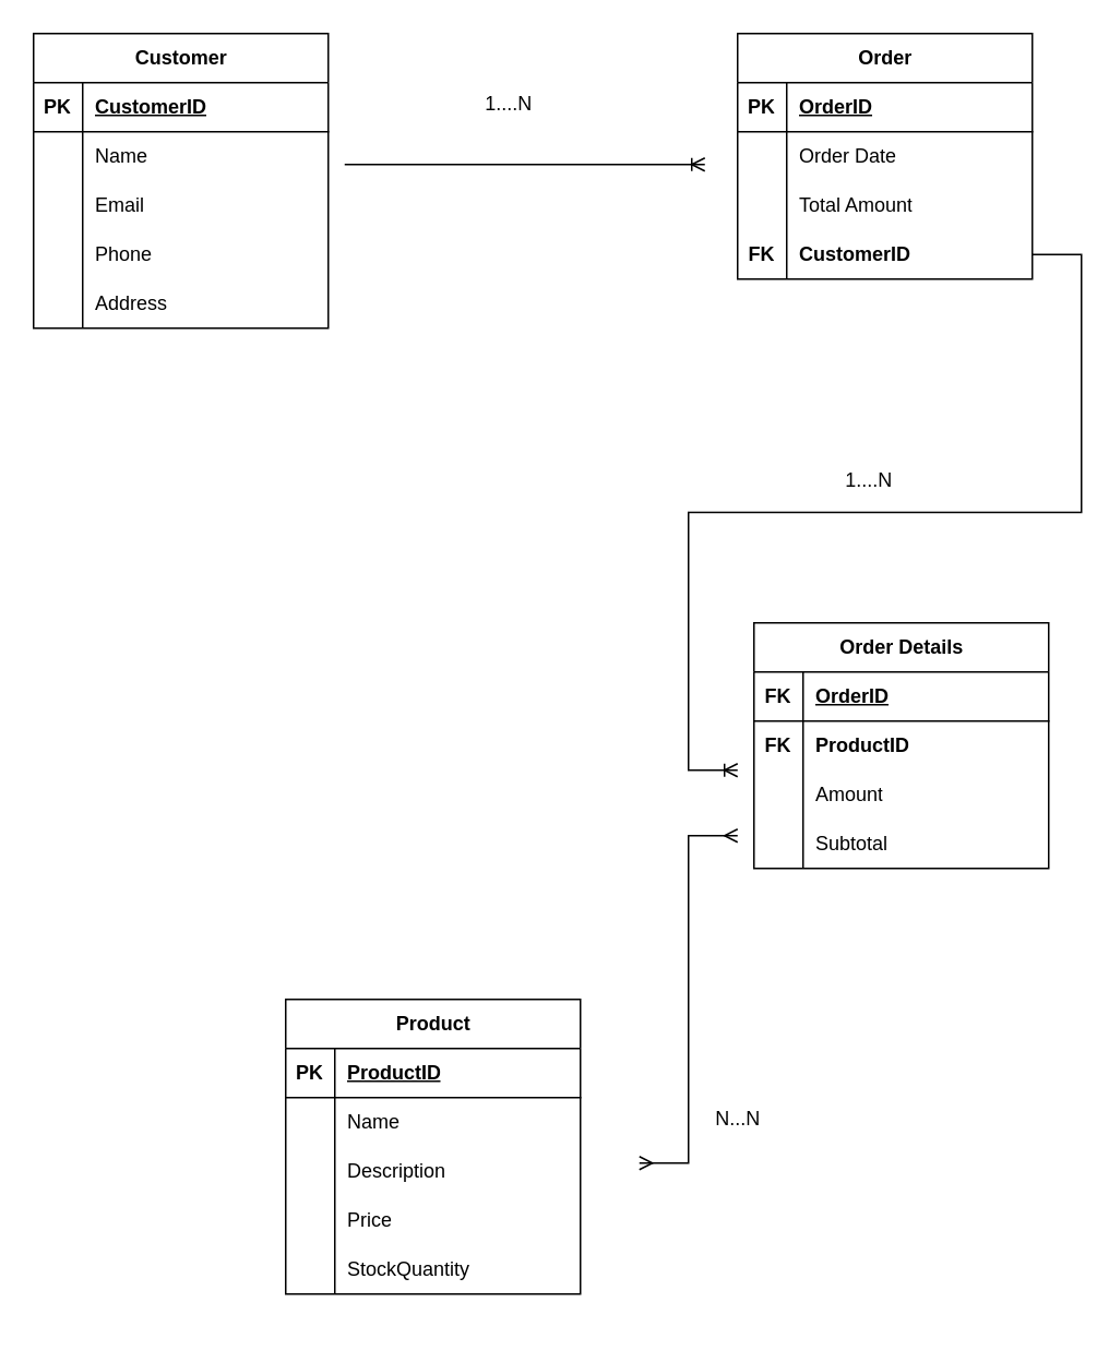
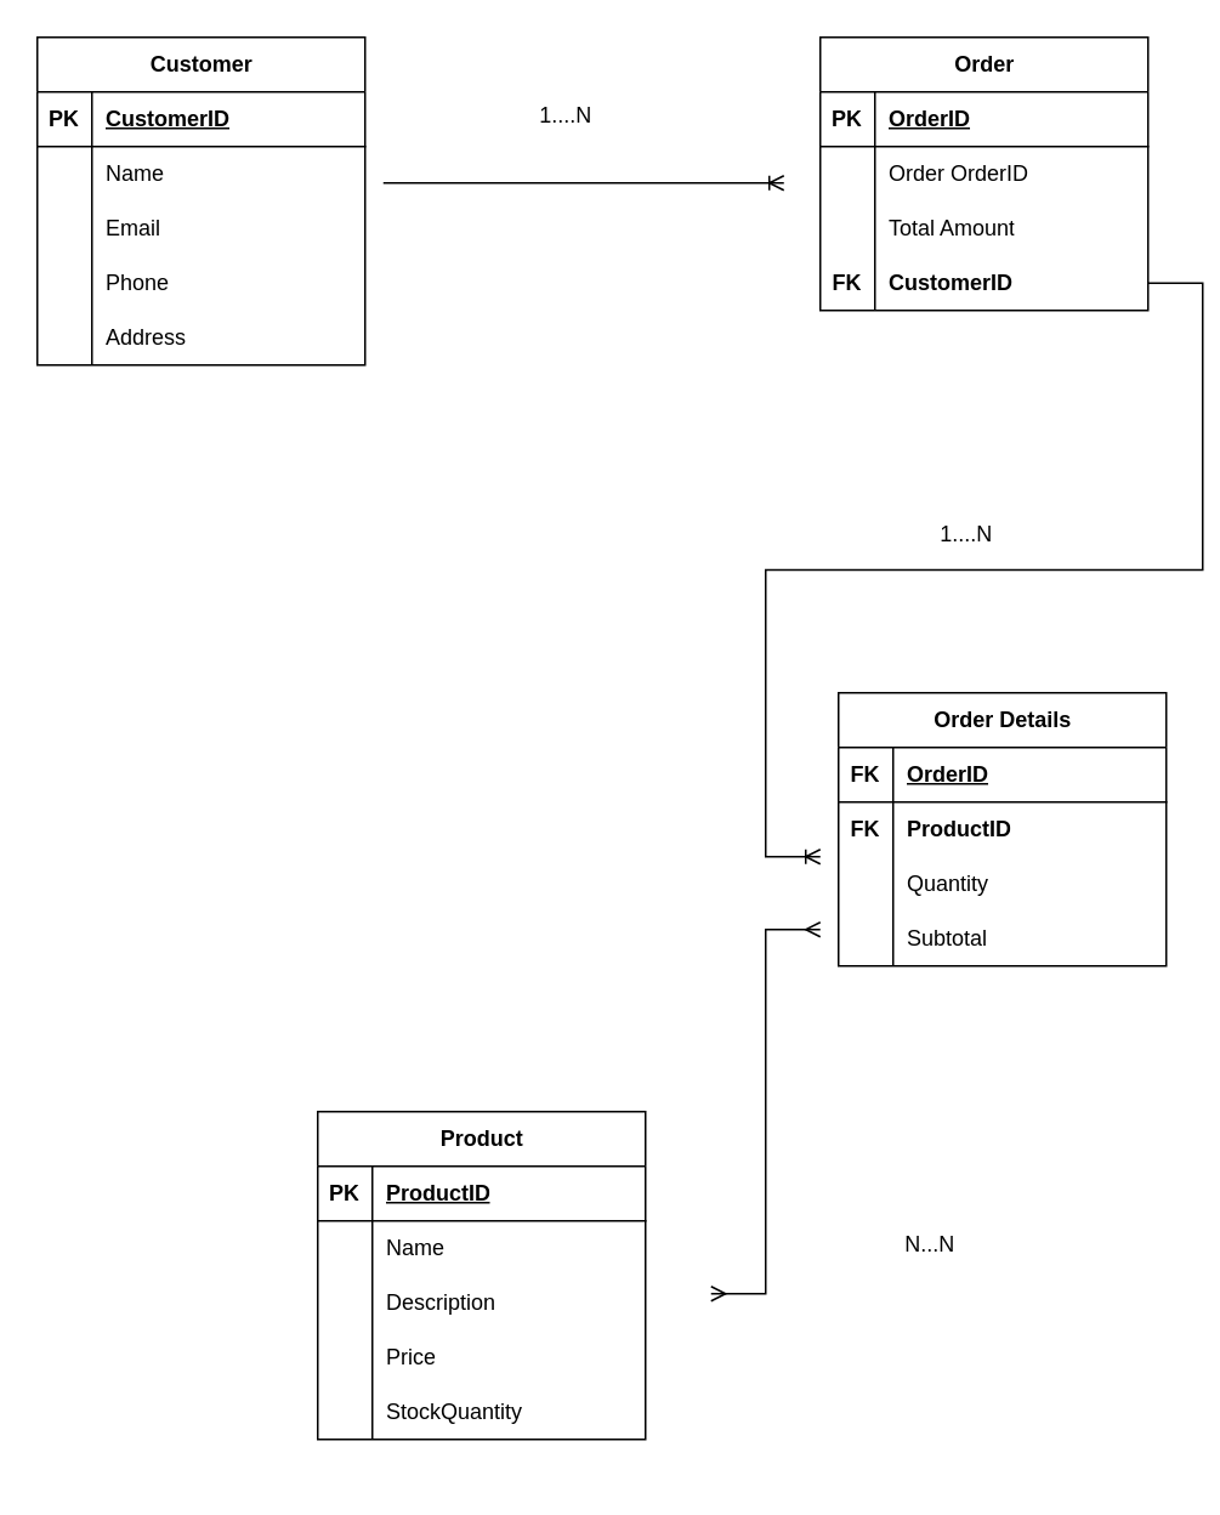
  <mxCell id="0" />
  <mxCell id="1" parent="0" />
  <mxCell id="2" value="Customer" style="shape=table;startSize=30;container=1;collapsible=1;childLayout=tableLayout;fixedRows=1;rowLines=0;fontStyle=1;align=center;resizeLast=1;html=1;" vertex="1" parent="1"><mxGeometry x="20" y="20" width="180" height="180" as="geometry" /></mxCell>
  <mxCell id="3" value="" style="shape=tableRow;horizontal=0;startSize=0;swimlaneHead=0;swimlaneBody=0;fillColor=none;collapsible=0;dropTarget=0;points=[[0,0.5],[1,0.5]];portConstraint=eastwest;top=0;left=0;right=0;bottom=1;" vertex="1" parent="2"><mxGeometry y="30" width="180" height="30" as="geometry" /></mxCell>
  <mxCell id="4" value="PK" style="shape=partialRectangle;connectable=0;fillColor=none;top=0;left=0;bottom=0;right=0;fontStyle=1;overflow=hidden;whiteSpace=wrap;html=1;" vertex="1" parent="3"><mxGeometry width="30" height="30" as="geometry"><mxRectangle width="30" height="30" as="alternateBounds" /></mxGeometry></mxCell>
  <mxCell id="5" value="CustomerID" style="shape=partialRectangle;connectable=0;fillColor=none;top=0;left=0;bottom=0;right=0;align=left;spacingLeft=6;fontStyle=5;overflow=hidden;whiteSpace=wrap;html=1;" vertex="1" parent="3"><mxGeometry x="30" width="150" height="30" as="geometry"><mxRectangle width="150" height="30" as="alternateBounds" /></mxGeometry></mxCell>
  <mxCell id="6" value="" style="shape=tableRow;horizontal=0;startSize=0;swimlaneHead=0;swimlaneBody=0;fillColor=none;collapsible=0;dropTarget=0;points=[[0,0.5],[1,0.5]];portConstraint=eastwest;top=0;left=0;right=0;bottom=0;" vertex="1" parent="2"><mxGeometry y="60" width="180" height="30" as="geometry" /></mxCell>
  <mxCell id="7" value="" style="shape=partialRectangle;connectable=0;fillColor=none;top=0;left=0;bottom=0;right=0;editable=1;overflow=hidden;whiteSpace=wrap;html=1;" vertex="1" parent="6"><mxGeometry width="30" height="30" as="geometry"><mxRectangle width="30" height="30" as="alternateBounds" /></mxGeometry></mxCell>
  <mxCell id="8" value="Name" style="shape=partialRectangle;connectable=0;fillColor=none;top=0;left=0;bottom=0;right=0;align=left;spacingLeft=6;overflow=hidden;whiteSpace=wrap;html=1;" vertex="1" parent="6"><mxGeometry x="30" width="150" height="30" as="geometry"><mxRectangle width="150" height="30" as="alternateBounds" /></mxGeometry></mxCell>
  <mxCell id="9" value="" style="shape=tableRow;horizontal=0;startSize=0;swimlaneHead=0;swimlaneBody=0;fillColor=none;collapsible=0;dropTarget=0;points=[[0,0.5],[1,0.5]];portConstraint=eastwest;top=0;left=0;right=0;bottom=0;" vertex="1" parent="2"><mxGeometry y="90" width="180" height="30" as="geometry" /></mxCell>
  <mxCell id="10" value="" style="shape=partialRectangle;connectable=0;fillColor=none;top=0;left=0;bottom=0;right=0;editable=1;overflow=hidden;whiteSpace=wrap;html=1;" vertex="1" parent="9"><mxGeometry width="30" height="30" as="geometry"><mxRectangle width="30" height="30" as="alternateBounds" /></mxGeometry></mxCell>
  <mxCell id="11" value="Email" style="shape=partialRectangle;connectable=0;fillColor=none;top=0;left=0;bottom=0;right=0;align=left;spacingLeft=6;overflow=hidden;whiteSpace=wrap;html=1;" vertex="1" parent="9"><mxGeometry x="30" width="150" height="30" as="geometry"><mxRectangle width="150" height="30" as="alternateBounds" /></mxGeometry></mxCell>
  <mxCell id="12" value="" style="shape=tableRow;horizontal=0;startSize=0;swimlaneHead=0;swimlaneBody=0;fillColor=none;collapsible=0;dropTarget=0;points=[[0,0.5],[1,0.5]];portConstraint=eastwest;top=0;left=0;right=0;bottom=0;" vertex="1" parent="2"><mxGeometry y="120" width="180" height="30" as="geometry" /></mxCell>
  <mxCell id="13" value="" style="shape=partialRectangle;connectable=0;fillColor=none;top=0;left=0;bottom=0;right=0;editable=1;overflow=hidden;whiteSpace=wrap;html=1;" vertex="1" parent="12"><mxGeometry width="30" height="30" as="geometry"><mxRectangle width="30" height="30" as="alternateBounds" /></mxGeometry></mxCell>
  <mxCell id="14" value="Phone" style="shape=partialRectangle;connectable=0;fillColor=none;top=0;left=0;bottom=0;right=0;align=left;spacingLeft=6;overflow=hidden;whiteSpace=wrap;html=1;" vertex="1" parent="12"><mxGeometry x="30" width="150" height="30" as="geometry"><mxRectangle width="150" height="30" as="alternateBounds" /></mxGeometry></mxCell>
  <mxCell id="15" value="" style="shape=tableRow;horizontal=0;startSize=0;swimlaneHead=0;swimlaneBody=0;fillColor=none;collapsible=0;dropTarget=0;points=[[0,0.5],[1,0.5]];portConstraint=eastwest;top=0;left=0;right=0;bottom=0;" vertex="1" parent="2"><mxGeometry y="150" width="180" height="30" as="geometry" /></mxCell>
  <mxCell id="16" value="" style="shape=partialRectangle;connectable=0;fillColor=none;top=0;left=0;bottom=0;right=0;editable=1;overflow=hidden;whiteSpace=wrap;html=1;" vertex="1" parent="15"><mxGeometry width="30" height="30" as="geometry"><mxRectangle width="30" height="30" as="alternateBounds" /></mxGeometry></mxCell>
  <mxCell id="17" value="Address" style="shape=partialRectangle;connectable=0;fillColor=none;top=0;left=0;bottom=0;right=0;align=left;spacingLeft=6;overflow=hidden;whiteSpace=wrap;html=1;" vertex="1" parent="15"><mxGeometry x="30" width="150" height="30" as="geometry"><mxRectangle width="150" height="30" as="alternateBounds" /></mxGeometry></mxCell>
  <mxCell id="18" value="Order" style="shape=table;startSize=30;container=1;collapsible=1;childLayout=tableLayout;fixedRows=1;rowLines=0;fontStyle=1;align=center;resizeLast=1;html=1;" vertex="1" parent="1"><mxGeometry x="450" y="20" width="180" height="150" as="geometry" /></mxCell>
  <mxCell id="19" value="" style="shape=tableRow;horizontal=0;startSize=0;swimlaneHead=0;swimlaneBody=0;fillColor=none;collapsible=0;dropTarget=0;points=[[0,0.5],[1,0.5]];portConstraint=eastwest;top=0;left=0;right=0;bottom=1;" vertex="1" parent="18"><mxGeometry y="30" width="180" height="30" as="geometry" /></mxCell>
  <mxCell id="20" value="PK" style="shape=partialRectangle;connectable=0;fillColor=none;top=0;left=0;bottom=0;right=0;fontStyle=1;overflow=hidden;whiteSpace=wrap;html=1;" vertex="1" parent="19"><mxGeometry width="30" height="30" as="geometry"><mxRectangle width="30" height="30" as="alternateBounds" /></mxGeometry></mxCell>
  <mxCell id="21" value="OrderID" style="shape=partialRectangle;connectable=0;fillColor=none;top=0;left=0;bottom=0;right=0;align=left;spacingLeft=6;fontStyle=5;overflow=hidden;whiteSpace=wrap;html=1;" vertex="1" parent="19"><mxGeometry x="30" width="150" height="30" as="geometry"><mxRectangle width="150" height="30" as="alternateBounds" /></mxGeometry></mxCell>
  <mxCell id="22" value="" style="shape=tableRow;horizontal=0;startSize=0;swimlaneHead=0;swimlaneBody=0;fillColor=none;collapsible=0;dropTarget=0;points=[[0,0.5],[1,0.5]];portConstraint=eastwest;top=0;left=0;right=0;bottom=0;" vertex="1" parent="18"><mxGeometry y="60" width="180" height="30" as="geometry" /></mxCell>
  <mxCell id="23" value="" style="shape=partialRectangle;connectable=0;fillColor=none;top=0;left=0;bottom=0;right=0;editable=1;overflow=hidden;whiteSpace=wrap;html=1;" vertex="1" parent="22"><mxGeometry width="30" height="30" as="geometry"><mxRectangle width="30" height="30" as="alternateBounds" /></mxGeometry></mxCell>
- <mxCell id="24" value="Order Date" style="shape=partialRectangle;connectable=0;fillColor=none;top=0;left=0;bottom=0;right=0;align=left;spacingLeft=6;overflow=hidden;whiteSpace=wrap;html=1;" vertex="1" parent="22"><mxGeometry x="30" width="150" height="30" as="geometry"><mxRectangle width="150" height="30" as="alternateBounds" /></mxGeometry></mxCell>
+ <mxCell id="24" value="Order OrderID" style="shape=partialRectangle;connectable=0;fillColor=none;top=0;left=0;bottom=0;right=0;align=left;spacingLeft=6;overflow=hidden;whiteSpace=wrap;html=1;" vertex="1" parent="22"><mxGeometry x="30" width="150" height="30" as="geometry"><mxRectangle width="150" height="30" as="alternateBounds" /></mxGeometry></mxCell>
  <mxCell id="25" value="" style="shape=tableRow;horizontal=0;startSize=0;swimlaneHead=0;swimlaneBody=0;fillColor=none;collapsible=0;dropTarget=0;points=[[0,0.5],[1,0.5]];portConstraint=eastwest;top=0;left=0;right=0;bottom=0;" vertex="1" parent="18"><mxGeometry y="90" width="180" height="30" as="geometry" /></mxCell>
  <mxCell id="26" value="" style="shape=partialRectangle;connectable=0;fillColor=none;top=0;left=0;bottom=0;right=0;editable=1;overflow=hidden;whiteSpace=wrap;html=1;" vertex="1" parent="25"><mxGeometry width="30" height="30" as="geometry"><mxRectangle width="30" height="30" as="alternateBounds" /></mxGeometry></mxCell>
  <mxCell id="27" value="Total Amount" style="shape=partialRectangle;connectable=0;fillColor=none;top=0;left=0;bottom=0;right=0;align=left;spacingLeft=6;overflow=hidden;whiteSpace=wrap;html=1;" vertex="1" parent="25"><mxGeometry x="30" width="150" height="30" as="geometry"><mxRectangle width="150" height="30" as="alternateBounds" /></mxGeometry></mxCell>
  <mxCell id="28" value="" style="shape=tableRow;horizontal=0;startSize=0;swimlaneHead=0;swimlaneBody=0;fillColor=none;collapsible=0;dropTarget=0;points=[[0,0.5],[1,0.5]];portConstraint=eastwest;top=0;left=0;right=0;bottom=0;" vertex="1" parent="18"><mxGeometry y="120" width="180" height="30" as="geometry" /></mxCell>
  <mxCell id="29" value="&lt;b&gt;FK&lt;/b&gt;" style="shape=partialRectangle;connectable=0;fillColor=none;top=0;left=0;bottom=0;right=0;editable=1;overflow=hidden;whiteSpace=wrap;html=1;" vertex="1" parent="28"><mxGeometry width="30" height="30" as="geometry"><mxRectangle width="30" height="30" as="alternateBounds" /></mxGeometry></mxCell>
  <mxCell id="30" value="&lt;b&gt;CustomerID&lt;/b&gt;" style="shape=partialRectangle;connectable=0;fillColor=none;top=0;left=0;bottom=0;right=0;align=left;spacingLeft=6;overflow=hidden;whiteSpace=wrap;html=1;" vertex="1" parent="28"><mxGeometry x="30" width="150" height="30" as="geometry"><mxRectangle width="150" height="30" as="alternateBounds" /></mxGeometry></mxCell>
  <mxCell id="31" value="Order Details" style="shape=table;startSize=30;container=1;collapsible=1;childLayout=tableLayout;fixedRows=1;rowLines=0;fontStyle=1;align=center;resizeLast=1;html=1;" vertex="1" parent="1"><mxGeometry x="460" y="380" width="180" height="150" as="geometry" /></mxCell>
  <mxCell id="32" value="" style="shape=tableRow;horizontal=0;startSize=0;swimlaneHead=0;swimlaneBody=0;fillColor=none;collapsible=0;dropTarget=0;points=[[0,0.5],[1,0.5]];portConstraint=eastwest;top=0;left=0;right=0;bottom=1;" vertex="1" parent="31"><mxGeometry y="30" width="180" height="30" as="geometry" /></mxCell>
  <mxCell id="33" value="FK" style="shape=partialRectangle;connectable=0;fillColor=none;top=0;left=0;bottom=0;right=0;fontStyle=1;overflow=hidden;whiteSpace=wrap;html=1;" vertex="1" parent="32"><mxGeometry width="30" height="30" as="geometry"><mxRectangle width="30" height="30" as="alternateBounds" /></mxGeometry></mxCell>
  <mxCell id="34" value="OrderID" style="shape=partialRectangle;connectable=0;fillColor=none;top=0;left=0;bottom=0;right=0;align=left;spacingLeft=6;fontStyle=5;overflow=hidden;whiteSpace=wrap;html=1;" vertex="1" parent="32"><mxGeometry x="30" width="150" height="30" as="geometry"><mxRectangle width="150" height="30" as="alternateBounds" /></mxGeometry></mxCell>
  <mxCell id="35" value="" style="shape=tableRow;horizontal=0;startSize=0;swimlaneHead=0;swimlaneBody=0;fillColor=none;collapsible=0;dropTarget=0;points=[[0,0.5],[1,0.5]];portConstraint=eastwest;top=0;left=0;right=0;bottom=0;" vertex="1" parent="31"><mxGeometry y="60" width="180" height="30" as="geometry" /></mxCell>
  <mxCell id="36" value="&lt;b&gt;FK&lt;/b&gt;" style="shape=partialRectangle;connectable=0;fillColor=none;top=0;left=0;bottom=0;right=0;editable=1;overflow=hidden;whiteSpace=wrap;html=1;" vertex="1" parent="35"><mxGeometry width="30" height="30" as="geometry"><mxRectangle width="30" height="30" as="alternateBounds" /></mxGeometry></mxCell>
  <mxCell id="37" value="&lt;b&gt;ProductID&lt;/b&gt;" style="shape=partialRectangle;connectable=0;fillColor=none;top=0;left=0;bottom=0;right=0;align=left;spacingLeft=6;overflow=hidden;whiteSpace=wrap;html=1;" vertex="1" parent="35"><mxGeometry x="30" width="150" height="30" as="geometry"><mxRectangle width="150" height="30" as="alternateBounds" /></mxGeometry></mxCell>
  <mxCell id="38" value="" style="shape=tableRow;horizontal=0;startSize=0;swimlaneHead=0;swimlaneBody=0;fillColor=none;collapsible=0;dropTarget=0;points=[[0,0.5],[1,0.5]];portConstraint=eastwest;top=0;left=0;right=0;bottom=0;" vertex="1" parent="31"><mxGeometry y="90" width="180" height="30" as="geometry" /></mxCell>
  <mxCell id="39" value="" style="shape=partialRectangle;connectable=0;fillColor=none;top=0;left=0;bottom=0;right=0;editable=1;overflow=hidden;whiteSpace=wrap;html=1;" vertex="1" parent="38"><mxGeometry width="30" height="30" as="geometry"><mxRectangle width="30" height="30" as="alternateBounds" /></mxGeometry></mxCell>
- <mxCell id="40" value="Amount" style="shape=partialRectangle;connectable=0;fillColor=none;top=0;left=0;bottom=0;right=0;align=left;spacingLeft=6;overflow=hidden;whiteSpace=wrap;html=1;" vertex="1" parent="38"><mxGeometry x="30" width="150" height="30" as="geometry"><mxRectangle width="150" height="30" as="alternateBounds" /></mxGeometry></mxCell>
+ <mxCell id="40" value="Quantity" style="shape=partialRectangle;connectable=0;fillColor=none;top=0;left=0;bottom=0;right=0;align=left;spacingLeft=6;overflow=hidden;whiteSpace=wrap;html=1;" vertex="1" parent="38"><mxGeometry x="30" width="150" height="30" as="geometry"><mxRectangle width="150" height="30" as="alternateBounds" /></mxGeometry></mxCell>
  <mxCell id="41" value="" style="shape=tableRow;horizontal=0;startSize=0;swimlaneHead=0;swimlaneBody=0;fillColor=none;collapsible=0;dropTarget=0;points=[[0,0.5],[1,0.5]];portConstraint=eastwest;top=0;left=0;right=0;bottom=0;" vertex="1" parent="31"><mxGeometry y="120" width="180" height="30" as="geometry" /></mxCell>
  <mxCell id="42" value="" style="shape=partialRectangle;connectable=0;fillColor=none;top=0;left=0;bottom=0;right=0;editable=1;overflow=hidden;whiteSpace=wrap;html=1;" vertex="1" parent="41"><mxGeometry width="30" height="30" as="geometry"><mxRectangle width="30" height="30" as="alternateBounds" /></mxGeometry></mxCell>
  <mxCell id="43" value="Subtotal" style="shape=partialRectangle;connectable=0;fillColor=none;top=0;left=0;bottom=0;right=0;align=left;spacingLeft=6;overflow=hidden;whiteSpace=wrap;html=1;" vertex="1" parent="41"><mxGeometry x="30" width="150" height="30" as="geometry"><mxRectangle width="150" height="30" as="alternateBounds" /></mxGeometry></mxCell>
  <mxCell id="44" value="Product" style="shape=table;startSize=30;container=1;collapsible=1;childLayout=tableLayout;fixedRows=1;rowLines=0;fontStyle=1;align=center;resizeLast=1;html=1;" vertex="1" parent="1"><mxGeometry x="174" y="610" width="180" height="180" as="geometry" /></mxCell>
  <mxCell id="45" value="" style="shape=tableRow;horizontal=0;startSize=0;swimlaneHead=0;swimlaneBody=0;fillColor=none;collapsible=0;dropTarget=0;points=[[0,0.5],[1,0.5]];portConstraint=eastwest;top=0;left=0;right=0;bottom=1;" vertex="1" parent="44"><mxGeometry y="30" width="180" height="30" as="geometry" /></mxCell>
  <mxCell id="46" value="PK" style="shape=partialRectangle;connectable=0;fillColor=none;top=0;left=0;bottom=0;right=0;fontStyle=1;overflow=hidden;whiteSpace=wrap;html=1;" vertex="1" parent="45"><mxGeometry width="30" height="30" as="geometry"><mxRectangle width="30" height="30" as="alternateBounds" /></mxGeometry></mxCell>
  <mxCell id="47" value="ProductID" style="shape=partialRectangle;connectable=0;fillColor=none;top=0;left=0;bottom=0;right=0;align=left;spacingLeft=6;fontStyle=5;overflow=hidden;whiteSpace=wrap;html=1;" vertex="1" parent="45"><mxGeometry x="30" width="150" height="30" as="geometry"><mxRectangle width="150" height="30" as="alternateBounds" /></mxGeometry></mxCell>
  <mxCell id="48" value="" style="shape=tableRow;horizontal=0;startSize=0;swimlaneHead=0;swimlaneBody=0;fillColor=none;collapsible=0;dropTarget=0;points=[[0,0.5],[1,0.5]];portConstraint=eastwest;top=0;left=0;right=0;bottom=0;" vertex="1" parent="44"><mxGeometry y="60" width="180" height="30" as="geometry" /></mxCell>
  <mxCell id="49" value="" style="shape=partialRectangle;connectable=0;fillColor=none;top=0;left=0;bottom=0;right=0;editable=1;overflow=hidden;whiteSpace=wrap;html=1;" vertex="1" parent="48"><mxGeometry width="30" height="30" as="geometry"><mxRectangle width="30" height="30" as="alternateBounds" /></mxGeometry></mxCell>
  <mxCell id="50" value="Name" style="shape=partialRectangle;connectable=0;fillColor=none;top=0;left=0;bottom=0;right=0;align=left;spacingLeft=6;overflow=hidden;whiteSpace=wrap;html=1;" vertex="1" parent="48"><mxGeometry x="30" width="150" height="30" as="geometry"><mxRectangle width="150" height="30" as="alternateBounds" /></mxGeometry></mxCell>
  <mxCell id="51" value="" style="shape=tableRow;horizontal=0;startSize=0;swimlaneHead=0;swimlaneBody=0;fillColor=none;collapsible=0;dropTarget=0;points=[[0,0.5],[1,0.5]];portConstraint=eastwest;top=0;left=0;right=0;bottom=0;" vertex="1" parent="44"><mxGeometry y="90" width="180" height="30" as="geometry" /></mxCell>
  <mxCell id="52" value="" style="shape=partialRectangle;connectable=0;fillColor=none;top=0;left=0;bottom=0;right=0;editable=1;overflow=hidden;whiteSpace=wrap;html=1;" vertex="1" parent="51"><mxGeometry width="30" height="30" as="geometry"><mxRectangle width="30" height="30" as="alternateBounds" /></mxGeometry></mxCell>
  <mxCell id="53" value="Description" style="shape=partialRectangle;connectable=0;fillColor=none;top=0;left=0;bottom=0;right=0;align=left;spacingLeft=6;overflow=hidden;whiteSpace=wrap;html=1;" vertex="1" parent="51"><mxGeometry x="30" width="150" height="30" as="geometry"><mxRectangle width="150" height="30" as="alternateBounds" /></mxGeometry></mxCell>
  <mxCell id="54" value="" style="shape=tableRow;horizontal=0;startSize=0;swimlaneHead=0;swimlaneBody=0;fillColor=none;collapsible=0;dropTarget=0;points=[[0,0.5],[1,0.5]];portConstraint=eastwest;top=0;left=0;right=0;bottom=0;" vertex="1" parent="44"><mxGeometry y="120" width="180" height="30" as="geometry" /></mxCell>
  <mxCell id="55" value="" style="shape=partialRectangle;connectable=0;fillColor=none;top=0;left=0;bottom=0;right=0;editable=1;overflow=hidden;whiteSpace=wrap;html=1;" vertex="1" parent="54"><mxGeometry width="30" height="30" as="geometry"><mxRectangle width="30" height="30" as="alternateBounds" /></mxGeometry></mxCell>
  <mxCell id="56" value="Price" style="shape=partialRectangle;connectable=0;fillColor=none;top=0;left=0;bottom=0;right=0;align=left;spacingLeft=6;overflow=hidden;whiteSpace=wrap;html=1;" vertex="1" parent="54"><mxGeometry x="30" width="150" height="30" as="geometry"><mxRectangle width="150" height="30" as="alternateBounds" /></mxGeometry></mxCell>
  <mxCell id="57" value="" style="shape=tableRow;horizontal=0;startSize=0;swimlaneHead=0;swimlaneBody=0;fillColor=none;collapsible=0;dropTarget=0;points=[[0,0.5],[1,0.5]];portConstraint=eastwest;top=0;left=0;right=0;bottom=0;" vertex="1" parent="44"><mxGeometry y="150" width="180" height="30" as="geometry" /></mxCell>
  <mxCell id="58" value="" style="shape=partialRectangle;connectable=0;fillColor=none;top=0;left=0;bottom=0;right=0;editable=1;overflow=hidden;whiteSpace=wrap;html=1;" vertex="1" parent="57"><mxGeometry width="30" height="30" as="geometry"><mxRectangle width="30" height="30" as="alternateBounds" /></mxGeometry></mxCell>
  <mxCell id="59" value="StockQuantity" style="shape=partialRectangle;connectable=0;fillColor=none;top=0;left=0;bottom=0;right=0;align=left;spacingLeft=6;overflow=hidden;whiteSpace=wrap;html=1;" vertex="1" parent="57"><mxGeometry x="30" width="150" height="30" as="geometry"><mxRectangle width="150" height="30" as="alternateBounds" /></mxGeometry></mxCell>
  <mxCell id="60" value="" style="edgeStyle=entityRelationEdgeStyle;fontSize=12;html=1;endArrow=ERoneToMany;rounded=0;" edge="1" parent="1"><mxGeometry width="100" height="100" relative="1" as="geometry"><mxPoint x="210" y="100" as="sourcePoint" /><mxPoint x="430" y="100" as="targetPoint" /><Array as="points"><mxPoint x="310" y="80" /></Array></mxGeometry></mxCell>
  <mxCell id="61" value="1....N" style="text;html=1;align=center;verticalAlign=middle;resizable=0;points=[];autosize=1;strokeColor=none;fillColor=none;" vertex="1" parent="1"><mxGeometry x="285" y="48" width="50" height="30" as="geometry" /></mxCell>
  <mxCell id="62" value="" style="edgeStyle=entityRelationEdgeStyle;fontSize=12;html=1;endArrow=ERoneToMany;rounded=0;" edge="1" parent="1" source="28"><mxGeometry width="100" height="100" relative="1" as="geometry"><mxPoint x="300" y="420" as="sourcePoint" /><mxPoint x="450" y="470" as="targetPoint" /></mxGeometry></mxCell>
  <mxCell id="63" value="1....N" style="text;html=1;align=center;verticalAlign=middle;resizable=0;points=[];autosize=1;strokeColor=none;fillColor=none;" vertex="1" parent="1"><mxGeometry x="505" y="278" width="50" height="30" as="geometry" /></mxCell>
  <mxCell id="64" value="" style="edgeStyle=entityRelationEdgeStyle;fontSize=12;html=1;endArrow=ERmany;startArrow=ERmany;rounded=0;" edge="1" parent="1"><mxGeometry width="100" height="100" relative="1" as="geometry"><mxPoint x="390" y="710" as="sourcePoint" /><mxPoint x="450" y="510" as="targetPoint" /><Array as="points"><mxPoint x="570" y="740" /><mxPoint x="610" y="810" /></Array></mxGeometry></mxCell>
- <mxCell id="65" value="N...N" style="text;html=1;align=center;verticalAlign=middle;resizable=0;points=[];autosize=1;strokeColor=none;fillColor=none;" vertex="1" parent="1"><mxGeometry x="425" y="668" width="50" height="30" as="geometry" /></mxCell>
+ <mxCell id="65" value="N...N" style="text;html=1;align=center;verticalAlign=middle;resizable=0;points=[];autosize=1;strokeColor=none;fillColor=none;" vertex="1" parent="1"><mxGeometry x="485" y="668" width="50" height="30" as="geometry" /></mxCell>
